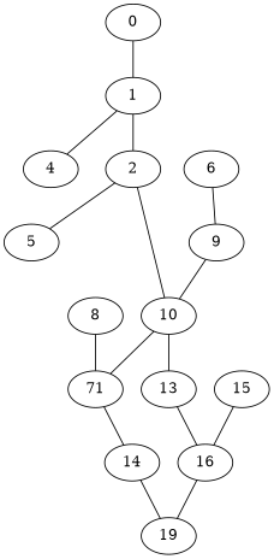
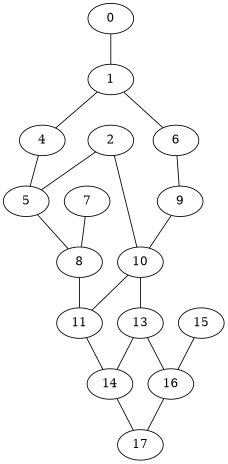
  graph {
    0
    1
    2
    4
    5
    10
    8
    6
    9
-   11 [label=71]
+   7
+   11
    13
    14
    16
-   17 [label=19]
+   17
    15
    0 -- 1
-   1 -- 2
+   1 -- 6
    1 -- 4
    2 -- 5
    2 -- 10
+   4 -- 5
+   5 -- 8
    10 -- 11
    10 -- 13
    8 -- 11
    6 -- 9
    9 -- 10
+   7 -- 8
    11 -- 14
+   13 -- 14
    13 -- 16
    14 -- 17
    16 -- 17
    15 -- 16
  }
